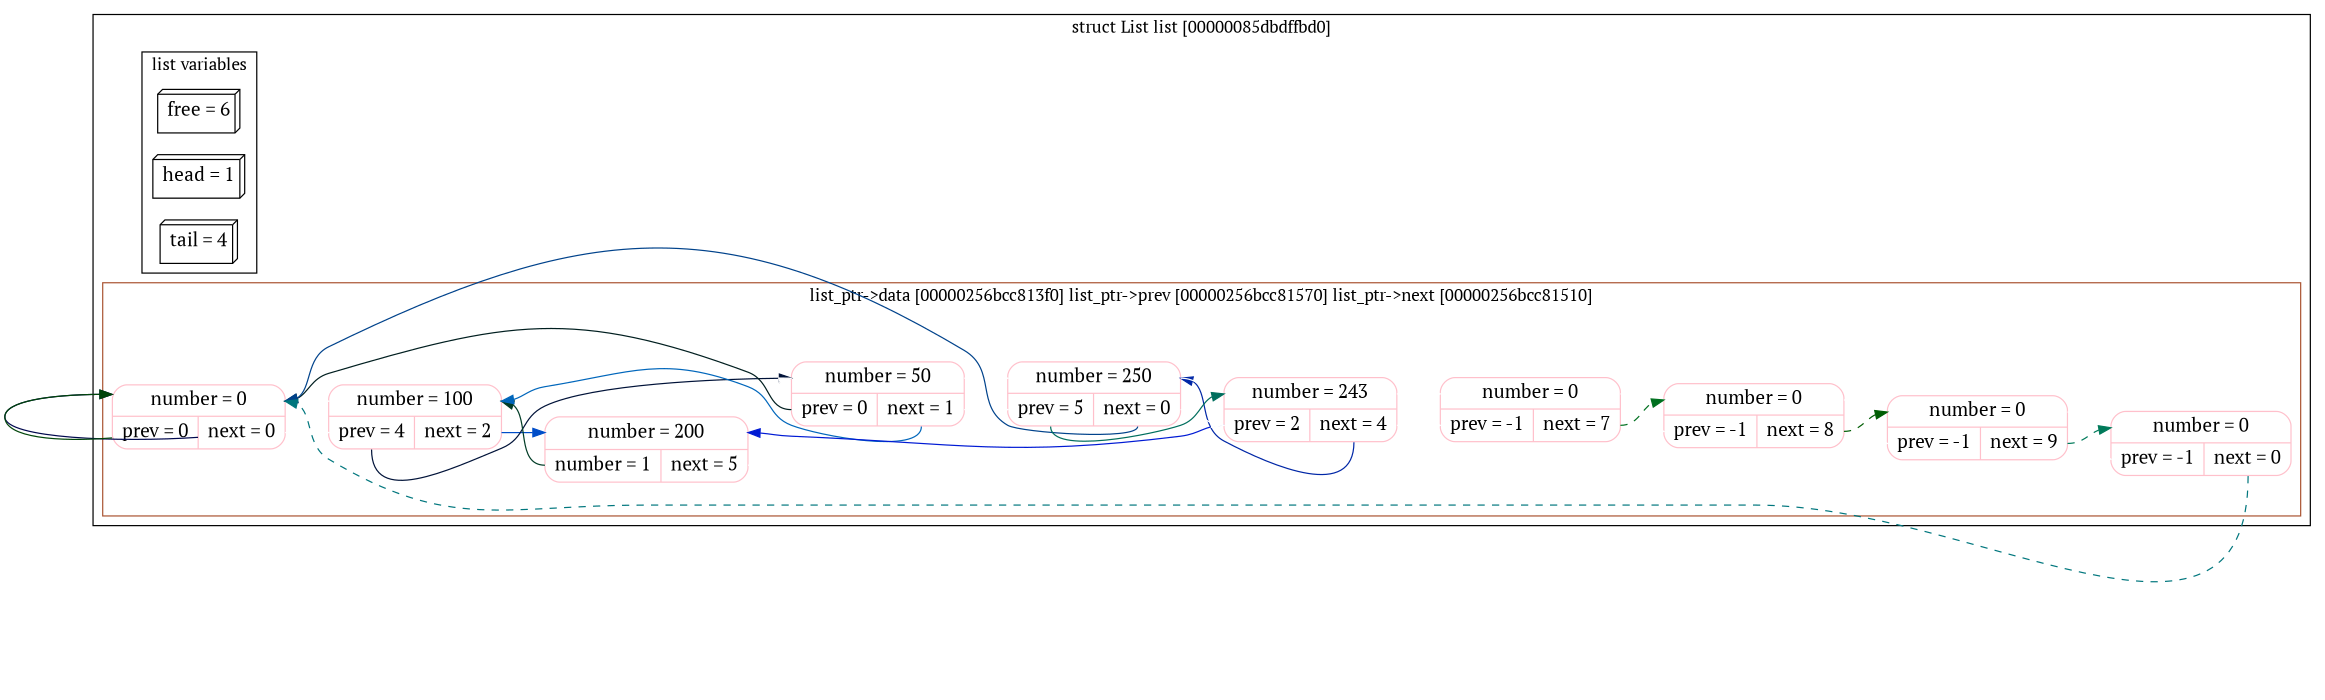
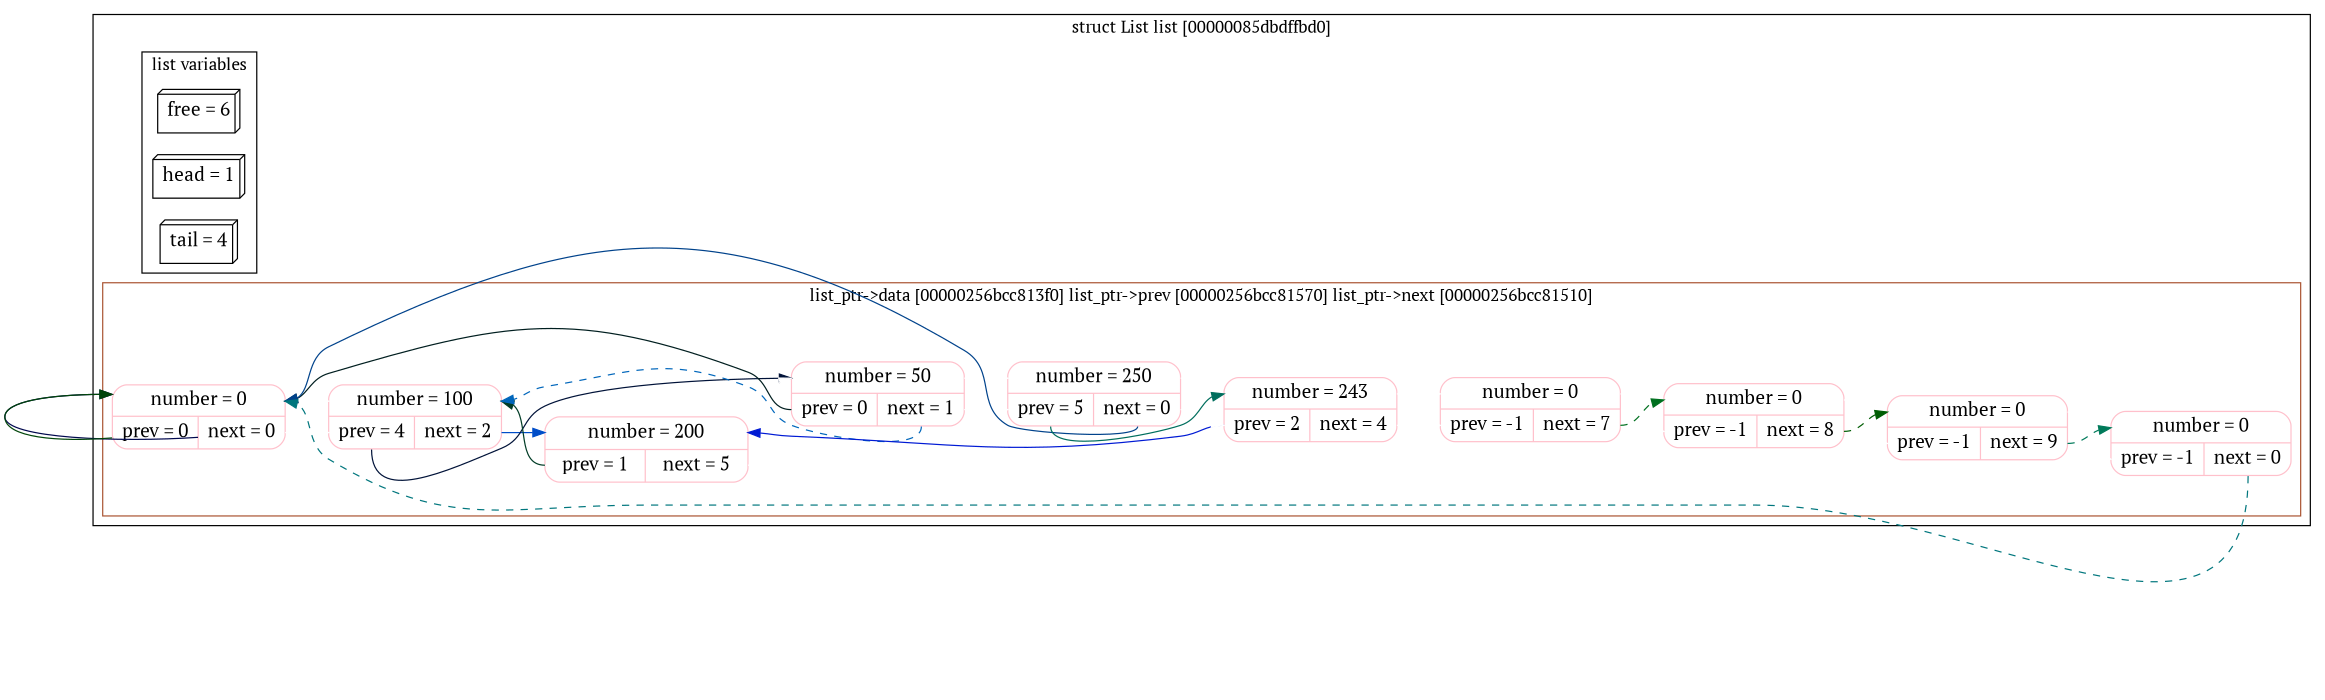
  digraph {
    fontname="PT Serif"
    rankdir=LR
    node [fontname="PT Serif" fontsize=16 shape=Mrecord color=Pink]
    edge [color=White fontname="PT Serif" headport=f1 tailport=f2]
    n1 [label="free = 6" shape=box3d color=""]
    n2 [label="head = 1" shape=box3d color=""]
    n3 [label="tail = 4" shape=box3d color=""]
    n4 [label=" <f1> number =      0 | {<f0> prev = 0 |  <f2> next  = 0 }"]
    n5 [label=" <f1> number =    100 | {<f0> prev = 4 |  <f2> next  = 2 }"]
-   n6 [label=" <f1> number =    200 | {<f0> number = 1 |  <f2> next  = 5 }"]
+   n6 [label=" <f1> number =    200 | {<f0> prev = 1 |  <f2> next  = 5 }"]
    n7 [label=" <f1> number =     50 | {<f0> prev = 0 |  <f2> next  = 1 }"]
    n8 [label=" <f1> number =    243 | {<f0> prev = 2 |  <f2> next  = 4 }"]
    n9 [label=" <f1> number =    250 | {<f0> prev = 5 |  <f2> next  = 0 }"]
    n10 [label=" <f1> number =      0 | {<f0> prev = -1 |  <f2> next  = 7 }"]
    n11 [label=" <f1> number =      0 | {<f0> prev = -1 |  <f2> next  = 8 }"]
    n12 [label=" <f1> number =      0 | {<f0> prev = -1 |  <f2> next  = 9 }"]
    n13 [label=" <f1> number =      0 | {<f0> prev = -1 |  <f2> next  = 0 }"]
    subgraph cluster_1 {
      label="struct List list [00000085dbdffbd0]"
      subgraph cluster_2 {
        label="list variables"
        rankdir=TB
        n1
        n2
        n3
      }
      subgraph cluster_3 {
        color="#AA5533"
        label="list_ptr->data [00000256bcc813f0] list_ptr->prev [00000256bcc81570] list_ptr->next [00000256bcc81510]"
        n4
        n5
        n6
        n7
        n8
        n9
        n10
        n11
        n12
        n13
      }
    }
    n4 -> n4 [color="#00074D"]
    n4 -> n4 [color="#004509" tailport=f0]
    n4 -> n5 [tailport=f1 width=1000]
    n4 -> n5 [headport=f0 width=1000]
    n5 -> n6 [tailport=f1 width=1000]
    n5 -> n6 [headport=f0 width=1000]
    n5 -> n6 [color="#004DC8"]
    n5 -> n7 [color="#001238" tailport=f0]
    n6 -> n5 [color="#003B25" tailport=f0]
    n6 -> n7 [tailport=f1 width=1000]
    n6 -> n7 [headport=f0 width=1000]
    n7 -> n4 [color="#001E1F" tailport=f0]
-   n7 -> n5 [color="#0066BB"]
+   n7 -> n5 [color="#0066BB" style=dashed]
    n7 -> n9 [tailport=f1 width=1000]
    n7 -> n9 [headport=f0 width=1000]
    n8 -> n6 [color="#001AD4" tailport=f0]
-   n8 -> n9 [color="#0026A6"]
    n8 -> n10 [tailport=f1 width=1000]
    n8 -> n10 [headport=f0 width=1000]
    n9 -> n4 [color="#00428B"]
    n9 -> n8 [tailport=f1 width=1000]
    n9 -> n8 [headport=f0 width=1000]
    n9 -> n8 [color="#006E5D" tailport=f0]
    n10 -> n11 [tailport=f1 width=1000]
    n10 -> n11 [headport=f0 width=1000]
    n10 -> n11 [color="#00701F" style=dashed]
    n11 -> n12 [tailport=f1 width=1000]
    n11 -> n12 [headport=f0 width=1000]
    n11 -> n12 [color="#005D03" style=dashed]
    n12 -> n13 [tailport=f1 width=1000]
    n12 -> n13 [headport=f0 width=1000]
    n12 -> n13 [color="#007A5A" style=dashed]
    n13 -> n4 [color="#00767D" style=dashed]
  }
